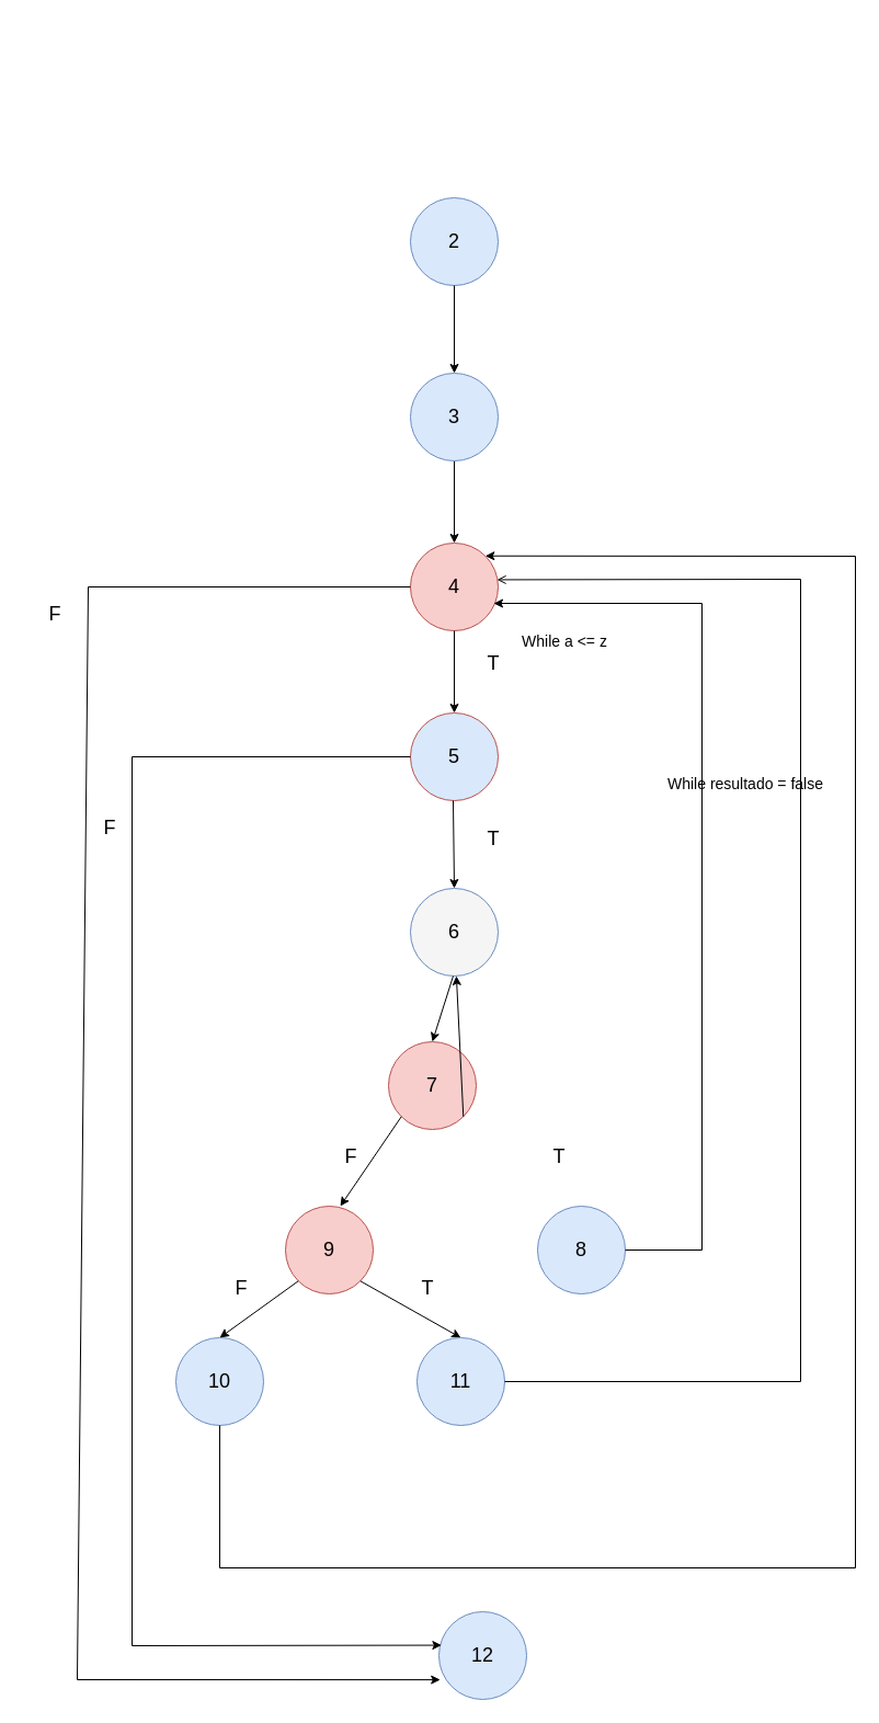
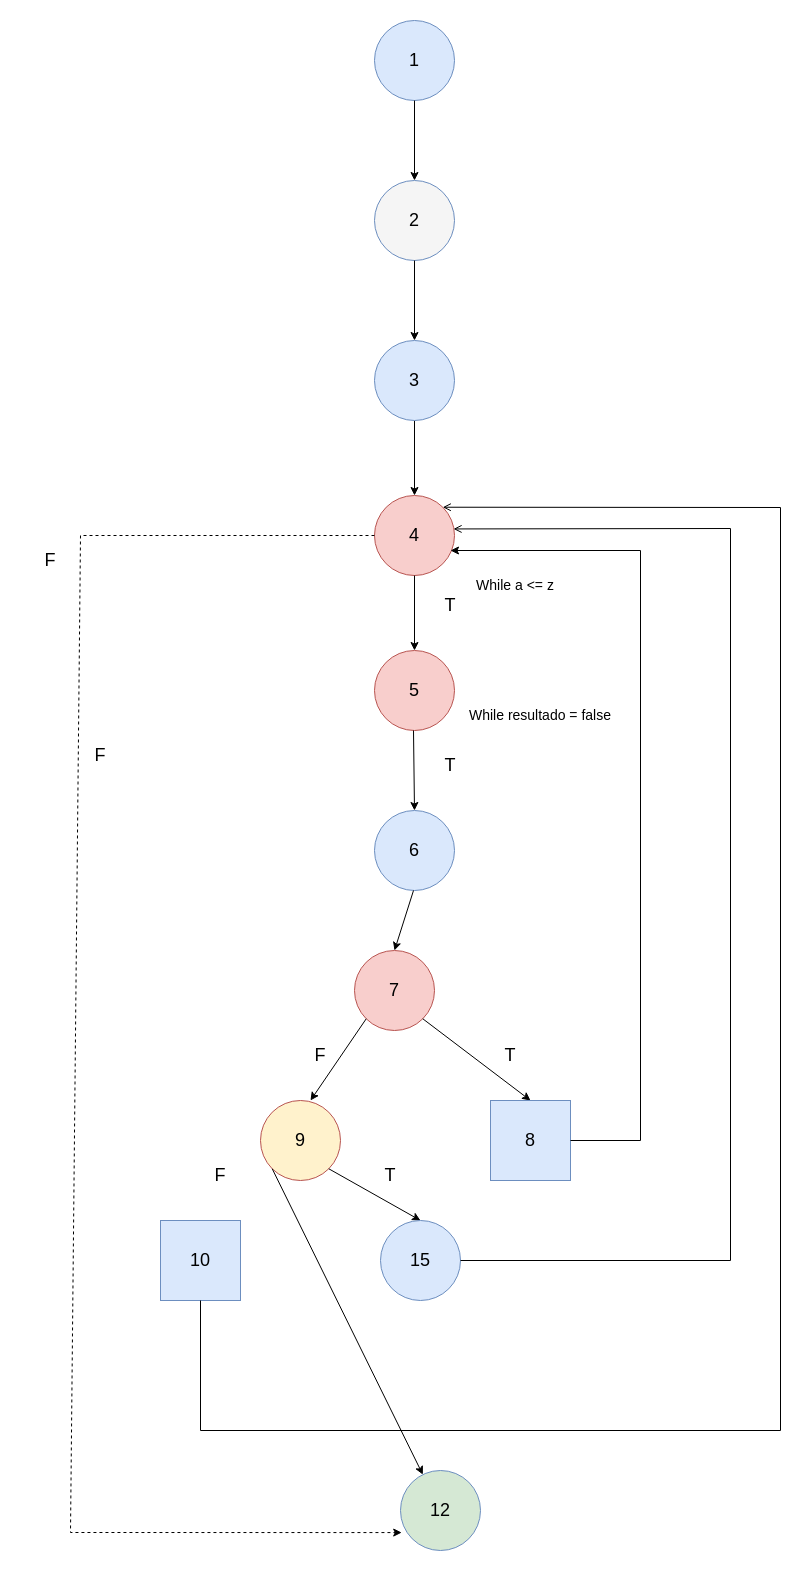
  <mxCell id="0" />
  <mxCell id="1" parent="0" />
  <mxCell id="2" value="" style="endArrow=classic;html=1;rounded=0;exitX=0.5;exitY=1;exitDx=0;exitDy=0;entryX=0.5;entryY=0;entryDx=0;entryDy=0;" parent="1" target="7" edge="1"><mxGeometry width="50" height="50" relative="1" as="geometry"><mxPoint x="414" y="420" as="sourcePoint" /><mxPoint x="414" y="500" as="targetPoint" /></mxGeometry></mxCell>
- <mxCell id="5" value="&lt;font style=&quot;font-size: 18px;&quot;&gt;2&lt;/font&gt;" style="ellipse;whiteSpace=wrap;html=1;aspect=fixed;fillColor=#dae8fc;strokeColor=#6c8ebf;" parent="1" vertex="1"><mxGeometry x="374" y="180" width="80" height="80" as="geometry" /></mxCell>
+ <mxCell id="3" value="&lt;font style=&quot;font-size: 18px;&quot;&gt;1&lt;/font&gt;" style="ellipse;whiteSpace=wrap;html=1;aspect=fixed;fillColor=#dae8fc;strokeColor=#6c8ebf;" parent="1" vertex="1"><mxGeometry x="374" y="20" width="80" height="80" as="geometry" /></mxCell>
+ <mxCell id="4" value="" style="endArrow=classic;html=1;rounded=0;exitX=0.5;exitY=1;exitDx=0;exitDy=0;entryX=0.5;entryY=0;entryDx=0;entryDy=0;" parent="1" source="3" target="5" edge="1"><mxGeometry width="50" height="50" relative="1" as="geometry"><mxPoint x="500" y="370" as="sourcePoint" /><mxPoint x="414" y="180" as="targetPoint" /></mxGeometry></mxCell>
+ <mxCell id="5" value="&lt;font style=&quot;font-size: 18px;&quot;&gt;2&lt;/font&gt;" style="ellipse;whiteSpace=wrap;html=1;aspect=fixed;fillColor=#f5f5f5;strokeColor=#6c8ebf;" parent="1" vertex="1"><mxGeometry x="374" y="180" width="80" height="80" as="geometry" /></mxCell>
  <mxCell id="6" value="&lt;font style=&quot;font-size: 18px;&quot;&gt;3&lt;/font&gt;" style="ellipse;whiteSpace=wrap;html=1;aspect=fixed;fillColor=#dae8fc;strokeColor=#6c8ebf;" parent="1" vertex="1"><mxGeometry x="374" y="340" width="80" height="80" as="geometry" /></mxCell>
  <mxCell id="7" value="&lt;font style=&quot;font-size: 18px;&quot;&gt;4&lt;/font&gt;" style="ellipse;whiteSpace=wrap;html=1;aspect=fixed;fillColor=#f8cecc;strokeColor=#b85450;" parent="1" vertex="1"><mxGeometry x="374" y="495" width="80" height="80" as="geometry" /></mxCell>
- <mxCell id="8" value="&lt;font style=&quot;font-size: 18px;&quot;&gt;5&lt;/font&gt;" style="ellipse;whiteSpace=wrap;html=1;aspect=fixed;fillColor=#dae8fc;strokeColor=#b85450;" parent="1" vertex="1"><mxGeometry x="374" y="650" width="80" height="80" as="geometry" /></mxCell>
- <mxCell id="9" value="&lt;font style=&quot;font-size: 18px;&quot;&gt;6&lt;/font&gt;" style="ellipse;whiteSpace=wrap;html=1;aspect=fixed;fillColor=#f5f5f5;strokeColor=#6c8ebf;" parent="1" vertex="1"><mxGeometry x="374" y="810" width="80" height="80" as="geometry" /></mxCell>
+ <mxCell id="8" value="&lt;font style=&quot;font-size: 18px;&quot;&gt;5&lt;/font&gt;" style="ellipse;whiteSpace=wrap;html=1;aspect=fixed;fillColor=#f8cecc;strokeColor=#b85450;" parent="1" vertex="1"><mxGeometry x="374" y="650" width="80" height="80" as="geometry" /></mxCell>
+ <mxCell id="9" value="&lt;font style=&quot;font-size: 18px;&quot;&gt;6&lt;/font&gt;" style="ellipse;whiteSpace=wrap;html=1;aspect=fixed;fillColor=#dae8fc;strokeColor=#6c8ebf;" parent="1" vertex="1"><mxGeometry x="374" y="810" width="80" height="80" as="geometry" /></mxCell>
  <mxCell id="10" value="" style="endArrow=classic;html=1;rounded=0;exitX=0.5;exitY=1;exitDx=0;exitDy=0;entryX=0.5;entryY=0;entryDx=0;entryDy=0;" parent="1" edge="1"><mxGeometry width="50" height="50" relative="1" as="geometry"><mxPoint x="414" y="260" as="sourcePoint" /><mxPoint x="414" y="340" as="targetPoint" /></mxGeometry></mxCell>
  <mxCell id="11" value="" style="endArrow=classic;html=1;rounded=0;exitX=0.5;exitY=1;exitDx=0;exitDy=0;entryX=0.5;entryY=0;entryDx=0;entryDy=0;" parent="1" edge="1"><mxGeometry width="50" height="50" relative="1" as="geometry"><mxPoint x="414" y="575" as="sourcePoint" /><mxPoint x="414" y="650" as="targetPoint" /></mxGeometry></mxCell>
  <mxCell id="12" value="" style="endArrow=classic;html=1;rounded=0;exitX=0.5;exitY=1;exitDx=0;exitDy=0;entryX=0.5;entryY=0;entryDx=0;entryDy=0;" parent="1" target="9" edge="1"><mxGeometry width="50" height="50" relative="1" as="geometry"><mxPoint x="413" y="730" as="sourcePoint" /><mxPoint x="413" y="805" as="targetPoint" /></mxGeometry></mxCell>
  <mxCell id="13" value="&lt;font style=&quot;font-size: 18px;&quot;&gt;7&lt;/font&gt;" style="ellipse;whiteSpace=wrap;html=1;aspect=fixed;fillColor=#f8cecc;strokeColor=#b85450;" parent="1" vertex="1"><mxGeometry x="354" y="950" width="80" height="80" as="geometry" /></mxCell>
  <mxCell id="14" value="" style="endArrow=classic;html=1;rounded=0;exitX=0.5;exitY=1;exitDx=0;exitDy=0;entryX=0.5;entryY=0;entryDx=0;entryDy=0;" parent="1" target="13" edge="1"><mxGeometry width="50" height="50" relative="1" as="geometry"><mxPoint x="413" y="890" as="sourcePoint" /><mxPoint x="380" y="950" as="targetPoint" /></mxGeometry></mxCell>
- <mxCell id="15" value="" style="endArrow=classic;html=1;rounded=0;exitX=1;exitY=1;exitDx=0;exitDy=0;" parent="1" source="13" target="9" edge="1"><mxGeometry width="50" height="50" relative="1" as="geometry"><mxPoint x="413" y="1050" as="sourcePoint" /><mxPoint x="450" y="1120" as="targetPoint" /></mxGeometry></mxCell>
- <mxCell id="16" value="&lt;span style=&quot;font-size: 18px;&quot;&gt;8&lt;/span&gt;" style="ellipse;whiteSpace=wrap;html=1;aspect=fixed;fillColor=#dae8fc;strokeColor=#6c8ebf;" parent="1" vertex="1"><mxGeometry x="490" y="1100" width="80" height="80" as="geometry" /></mxCell>
+ <mxCell id="15" value="" style="endArrow=classic;html=1;rounded=0;exitX=1;exitY=1;exitDx=0;exitDy=0;entryX=0.5;entryY=0;entryDx=0;entryDy=0;" parent="1" source="13" target="16" edge="1"><mxGeometry width="50" height="50" relative="1" as="geometry"><mxPoint x="413" y="1050" as="sourcePoint" /><mxPoint x="450" y="1120" as="targetPoint" /></mxGeometry></mxCell>
+ <mxCell id="16" value="&lt;span style=&quot;font-size: 18px;&quot;&gt;8&lt;/span&gt;" style="whiteSpace=wrap;html=1;aspect=fixed;fillColor=#dae8fc;strokeColor=#6c8ebf;rounded=0;" parent="1" vertex="1"><mxGeometry x="490" y="1100" width="80" height="80" as="geometry" /></mxCell>
  <mxCell id="17" value="&lt;font style=&quot;font-size: 18px;&quot;&gt;T&lt;/font&gt;" style="text;html=1;strokeColor=none;fillColor=none;align=center;verticalAlign=middle;whiteSpace=wrap;rounded=0;" parent="1" vertex="1"><mxGeometry x="420" y="590" width="60" height="30" as="geometry" /></mxCell>
  <mxCell id="18" value="&lt;font style=&quot;font-size: 18px;&quot;&gt;T&lt;/font&gt;" style="text;html=1;strokeColor=none;fillColor=none;align=center;verticalAlign=middle;whiteSpace=wrap;rounded=0;" parent="1" vertex="1"><mxGeometry x="420" y="750" width="60" height="30" as="geometry" /></mxCell>
  <mxCell id="19" value="&lt;font style=&quot;font-size: 18px;&quot;&gt;T&lt;/font&gt;" style="text;html=1;strokeColor=none;fillColor=none;align=center;verticalAlign=middle;whiteSpace=wrap;rounded=0;" parent="1" vertex="1"><mxGeometry x="360" y="1160" width="60" height="30" as="geometry" /></mxCell>
  <mxCell id="20" value="" style="endArrow=classic;html=1;rounded=0;entryX=0.5;entryY=0;entryDx=0;entryDy=0;exitX=0;exitY=1;exitDx=0;exitDy=0;" parent="1" source="13" edge="1"><mxGeometry width="50" height="50" relative="1" as="geometry"><mxPoint x="340" y="1040" as="sourcePoint" /><mxPoint x="310" y="1100" as="targetPoint" /></mxGeometry></mxCell>
  <mxCell id="21" value="&lt;font style=&quot;font-size: 18px;&quot;&gt;F&lt;/font&gt;" style="text;html=1;strokeColor=none;fillColor=none;align=center;verticalAlign=middle;whiteSpace=wrap;rounded=0;" parent="1" vertex="1"><mxGeometry x="290" y="1040" width="60" height="30" as="geometry" /></mxCell>
- <mxCell id="22" value="&lt;span style=&quot;font-size: 18px;&quot;&gt;9&lt;/span&gt;" style="ellipse;whiteSpace=wrap;html=1;aspect=fixed;fillColor=#f8cecc;strokeColor=#b85450;" parent="1" vertex="1"><mxGeometry x="260" y="1100" width="80" height="80" as="geometry" /></mxCell>
+ <mxCell id="22" value="&lt;span style=&quot;font-size: 18px;&quot;&gt;9&lt;/span&gt;" style="ellipse;whiteSpace=wrap;html=1;aspect=fixed;fillColor=#fff2cc;strokeColor=#b85450;" parent="1" vertex="1"><mxGeometry x="260" y="1100" width="80" height="80" as="geometry" /></mxCell>
  <mxCell id="23" value="" style="endArrow=classic;html=1;rounded=0;exitX=1;exitY=1;exitDx=0;exitDy=0;entryX=0.5;entryY=0;entryDx=0;entryDy=0;" parent="1" source="22" target="24" edge="1"><mxGeometry width="50" height="50" relative="1" as="geometry"><mxPoint x="350" y="1300" as="sourcePoint" /><mxPoint x="438" y="1362" as="targetPoint" /></mxGeometry></mxCell>
- <mxCell id="24" value="&lt;span style=&quot;font-size: 18px;&quot;&gt;11&lt;/span&gt;" style="ellipse;whiteSpace=wrap;html=1;aspect=fixed;fillColor=#dae8fc;strokeColor=#6c8ebf;" parent="1" vertex="1"><mxGeometry x="380" y="1220" width="80" height="80" as="geometry" /></mxCell>
- <mxCell id="25" value="&lt;span style=&quot;font-size: 18px;&quot;&gt;10&lt;/span&gt;" style="ellipse;whiteSpace=wrap;html=1;aspect=fixed;fillColor=#dae8fc;strokeColor=#6c8ebf;" parent="1" vertex="1"><mxGeometry x="160" y="1220" width="80" height="80" as="geometry" /></mxCell>
- <mxCell id="26" value="" style="endArrow=classic;html=1;rounded=0;exitX=0;exitY=1;exitDx=0;exitDy=0;entryX=0.5;entryY=0;entryDx=0;entryDy=0;" parent="1" source="22" target="25" edge="1"><mxGeometry width="50" height="50" relative="1" as="geometry"><mxPoint x="360" y="1310" as="sourcePoint" /><mxPoint x="448" y="1372" as="targetPoint" /></mxGeometry></mxCell>
+ <mxCell id="24" value="&lt;span style=&quot;font-size: 18px;&quot;&gt;15&lt;/span&gt;" style="ellipse;whiteSpace=wrap;html=1;aspect=fixed;fillColor=#dae8fc;strokeColor=#6c8ebf;" parent="1" vertex="1"><mxGeometry x="380" y="1220" width="80" height="80" as="geometry" /></mxCell>
+ <mxCell id="25" value="&lt;span style=&quot;font-size: 18px;&quot;&gt;10&lt;/span&gt;" style="whiteSpace=wrap;html=1;aspect=fixed;fillColor=#dae8fc;strokeColor=#6c8ebf;rounded=0;" parent="1" vertex="1"><mxGeometry x="160" y="1220" width="80" height="80" as="geometry" /></mxCell>
+ <mxCell id="26" value="" style="endArrow=classic;html=1;rounded=0;exitX=0;exitY=1;exitDx=0;exitDy=0;" parent="1" source="22" target="28" edge="1"><mxGeometry width="50" height="50" relative="1" as="geometry"><mxPoint x="360" y="1310" as="sourcePoint" /><mxPoint x="448" y="1372" as="targetPoint" /></mxGeometry></mxCell>
  <mxCell id="27" value="&lt;font style=&quot;font-size: 18px;&quot;&gt;F&lt;/font&gt;" style="text;html=1;strokeColor=none;fillColor=none;align=center;verticalAlign=middle;whiteSpace=wrap;rounded=0;" parent="1" vertex="1"><mxGeometry x="190" y="1160" width="60" height="30" as="geometry" /></mxCell>
- <mxCell id="28" value="&lt;span style=&quot;font-size: 18px;&quot;&gt;12&lt;/span&gt;" style="ellipse;whiteSpace=wrap;html=1;aspect=fixed;fillColor=#dae8fc;strokeColor=#6c8ebf;" parent="1" vertex="1"><mxGeometry x="400" y="1470" width="80" height="80" as="geometry" /></mxCell>
- <mxCell id="29" value="" style="endArrow=classic;html=1;rounded=0;exitX=0;exitY=0.5;exitDx=0;exitDy=0;entryX=0.03;entryY=0.382;entryDx=0;entryDy=0;entryPerimeter=0;" parent="1" source="8" target="28" edge="1"><mxGeometry width="50" height="50" relative="1" as="geometry"><mxPoint x="270" y="790" as="sourcePoint" /><mxPoint x="320" y="740" as="targetPoint" /><Array as="points"><mxPoint x="120" y="690" /><mxPoint x="120" y="1501" /></Array></mxGeometry></mxCell>
- <mxCell id="30" value="" style="endArrow=classic;html=1;rounded=0;exitX=0;exitY=0.5;exitDx=0;exitDy=0;entryX=0.015;entryY=0.776;entryDx=0;entryDy=0;entryPerimeter=0;" parent="1" source="7" target="28" edge="1"><mxGeometry width="50" height="50" relative="1" as="geometry"><mxPoint x="270" y="790" as="sourcePoint" /><mxPoint x="80" y="1722" as="targetPoint" /><Array as="points"><mxPoint x="80" y="535" /><mxPoint x="70" y="1532" /></Array></mxGeometry></mxCell>
+ <mxCell id="28" value="&lt;span style=&quot;font-size: 18px;&quot;&gt;12&lt;/span&gt;" style="ellipse;whiteSpace=wrap;html=1;aspect=fixed;fillColor=#d5e8d4;strokeColor=#6c8ebf;" parent="1" vertex="1"><mxGeometry x="400" y="1470" width="80" height="80" as="geometry" /></mxCell>
+ <mxCell id="30" value="" style="endArrow=classic;html=1;rounded=0;exitX=0;exitY=0.5;exitDx=0;exitDy=0;entryX=0.015;entryY=0.776;entryDx=0;entryDy=0;entryPerimeter=0;dashed=1;" parent="1" source="7" target="28" edge="1"><mxGeometry width="50" height="50" relative="1" as="geometry"><mxPoint x="270" y="790" as="sourcePoint" /><mxPoint x="80" y="1722" as="targetPoint" /><Array as="points"><mxPoint x="80" y="535" /><mxPoint x="70" y="1532" /></Array></mxGeometry></mxCell>
  <mxCell id="31" value="&lt;font style=&quot;font-size: 18px;&quot;&gt;F&lt;/font&gt;" style="text;html=1;strokeColor=none;fillColor=none;align=center;verticalAlign=middle;whiteSpace=wrap;rounded=0;" parent="1" vertex="1"><mxGeometry x="70" y="740" width="60" height="30" as="geometry" /></mxCell>
  <mxCell id="32" value="&lt;font style=&quot;font-size: 18px;&quot;&gt;F&lt;/font&gt;" style="text;html=1;strokeColor=none;fillColor=none;align=center;verticalAlign=middle;whiteSpace=wrap;rounded=0;" parent="1" vertex="1"><mxGeometry x="20" y="545" width="60" height="30" as="geometry" /></mxCell>
  <mxCell id="33" value="" style="endArrow=classic;html=1;rounded=0;exitX=1;exitY=0.5;exitDx=0;exitDy=0;" parent="1" source="16" edge="1"><mxGeometry width="50" height="50" relative="1" as="geometry"><mxPoint x="380" y="1140" as="sourcePoint" /><mxPoint x="450" y="550" as="targetPoint" /><Array as="points"><mxPoint x="640" y="1140" /><mxPoint x="640" y="550" /></Array></mxGeometry></mxCell>
  <mxCell id="34" value="&lt;font style=&quot;font-size: 18px;&quot;&gt;T&lt;/font&gt;" style="text;html=1;strokeColor=none;fillColor=none;align=center;verticalAlign=middle;whiteSpace=wrap;rounded=0;" parent="1" vertex="1"><mxGeometry x="480" y="1040" width="60" height="30" as="geometry" /></mxCell>
- <mxCell id="35" value="" style="endArrow=classic;html=1;rounded=0;exitX=0.5;exitY=1;exitDx=0;exitDy=0;entryX=1;entryY=0;entryDx=0;entryDy=0;" parent="1" source="25" target="7" edge="1"><mxGeometry width="50" height="50" relative="1" as="geometry"><mxPoint x="240" y="1420" as="sourcePoint" /><mxPoint x="430" y="1090" as="targetPoint" /><Array as="points"><mxPoint x="200" y="1430" /><mxPoint x="780" y="1430" /><mxPoint x="780" y="507" /></Array></mxGeometry></mxCell>
+ <mxCell id="35" value="" style="endArrow=open;html=1;rounded=0;exitX=0.5;exitY=1;exitDx=0;exitDy=0;entryX=1;entryY=0;entryDx=0;entryDy=0;" parent="1" source="25" target="7" edge="1"><mxGeometry width="50" height="50" relative="1" as="geometry"><mxPoint x="240" y="1420" as="sourcePoint" /><mxPoint x="430" y="1090" as="targetPoint" /><Array as="points"><mxPoint x="200" y="1430" /><mxPoint x="780" y="1430" /><mxPoint x="780" y="507" /></Array></mxGeometry></mxCell>
  <mxCell id="36" value="" style="endArrow=open;html=1;rounded=0;exitX=1;exitY=0.5;exitDx=0;exitDy=0;entryX=0.988;entryY=0.418;entryDx=0;entryDy=0;entryPerimeter=0;" parent="1" source="24" target="7" edge="1"><mxGeometry width="50" height="50" relative="1" as="geometry"><mxPoint x="380" y="1140" as="sourcePoint" /><mxPoint x="480" y="520" as="targetPoint" /><Array as="points"><mxPoint x="730" y="1260" /><mxPoint x="730" y="528" /></Array></mxGeometry></mxCell>
  <mxCell id="37" value="&lt;font style=&quot;font-size: 14px;&quot;&gt;While a &amp;lt;= z&lt;/font&gt;" style="text;html=1;strokeColor=none;fillColor=none;align=center;verticalAlign=middle;whiteSpace=wrap;rounded=0;" parent="1" vertex="1"><mxGeometry x="470" y="570" width="90" height="30" as="geometry" /></mxCell>
- <mxCell id="38" value="&lt;font style=&quot;font-size: 14px;&quot;&gt;While resultado = false&lt;/font&gt;" style="text;html=1;strokeColor=none;fillColor=none;align=center;verticalAlign=middle;whiteSpace=wrap;rounded=0;" parent="1" vertex="1"><mxGeometry x="600" y="700" width="160" height="30" as="geometry" /></mxCell>
+ <mxCell id="38" value="&lt;font style=&quot;font-size: 14px;&quot;&gt;While resultado = false&lt;/font&gt;" style="text;html=1;strokeColor=none;fillColor=none;align=center;verticalAlign=middle;whiteSpace=wrap;rounded=0;" parent="1" vertex="1"><mxGeometry x="460" y="700" width="160" height="30" as="geometry" /></mxCell>
